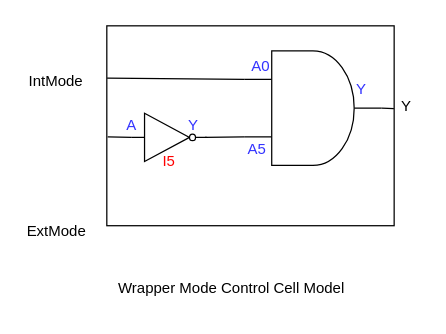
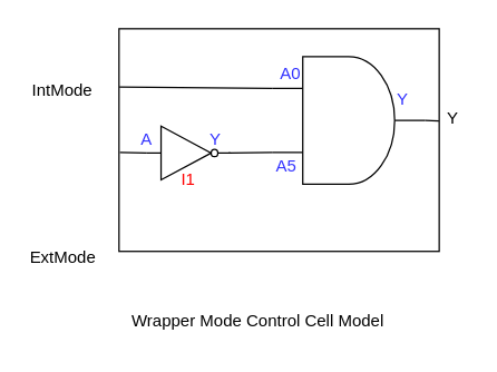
  <mxCell id="0" />
  <mxCell id="1" parent="0" />
  <mxCell id="2" value="" style="rounded=0;whiteSpace=wrap;html=1;" vertex="1" parent="1"><mxGeometry x="85" y="20" width="230" height="160" as="geometry" /></mxCell>
  <mxCell id="3" value="" style="group" vertex="1" connectable="0" parent="1"><mxGeometry x="85" y="90" width="89" height="45" as="geometry" /></mxCell>
  <mxCell id="4" value="&lt;font style=&quot;color: rgb(51, 51, 255);&quot;&gt;A&lt;/font&gt;" style="text;html=1;align=center;verticalAlign=middle;whiteSpace=wrap;rounded=0;" vertex="1" parent="3"><mxGeometry x="10" width="20" height="20" as="geometry" /></mxCell>
  <mxCell id="5" value="" style="verticalLabelPosition=bottom;shadow=0;dashed=0;align=center;html=1;verticalAlign=top;shape=mxgraph.electrical.logic_gates.inverter_2" vertex="1" parent="3"><mxGeometry x="20" width="60" height="38.571" as="geometry" /></mxCell>
- <mxCell id="6" value="&lt;font style=&quot;color: rgb(255, 0, 0);&quot;&gt;I5&lt;/font&gt;" style="text;html=1;align=center;verticalAlign=middle;whiteSpace=wrap;rounded=0;" vertex="1" parent="3"><mxGeometry x="41" y="32.143" width="18" height="12.857" as="geometry" /></mxCell>
+ <mxCell id="6" value="&lt;font style=&quot;color: rgb(255, 0, 0);&quot;&gt;I1&lt;/font&gt;" style="text;html=1;align=center;verticalAlign=middle;whiteSpace=wrap;rounded=0;" vertex="1" parent="3"><mxGeometry x="41" y="32.143" width="18" height="12.857" as="geometry" /></mxCell>
  <mxCell id="7" value="&lt;font style=&quot;color: rgb(51, 51, 255);&quot;&gt;Y&lt;/font&gt;" style="text;html=1;align=center;verticalAlign=middle;whiteSpace=wrap;rounded=0;" vertex="1" parent="3"><mxGeometry x="59" width="21" height="20" as="geometry" /></mxCell>
  <mxCell id="8" value="" style="group" vertex="1" connectable="0" parent="1"><mxGeometry x="195" y="40" width="110" height="130" as="geometry" /></mxCell>
  <mxCell id="9" value="&lt;font style=&quot;color: rgb(51, 51, 255);&quot;&gt;Y&lt;/font&gt;" style="text;html=1;align=center;verticalAlign=middle;whiteSpace=wrap;rounded=0;" vertex="1" parent="8"><mxGeometry x="88" y="21.898" width="12.1" height="18.77" as="geometry" /></mxCell>
  <mxCell id="10" value="" style="group" vertex="1" connectable="0" parent="8"><mxGeometry width="110.0" height="130.0" as="geometry" /></mxCell>
  <mxCell id="11" value="&lt;font style=&quot;color: rgb(51, 51, 255);&quot;&gt;A0&lt;/font&gt;" style="text;html=1;align=center;verticalAlign=middle;whiteSpace=wrap;rounded=0;" vertex="1" parent="10"><mxGeometry x="5.5" width="15.4" height="25.027" as="geometry" /></mxCell>
  <mxCell id="12" value="" style="verticalLabelPosition=bottom;shadow=0;dashed=0;align=center;html=1;verticalAlign=top;shape=mxgraph.electrical.logic_gates.logic_gate;operation=and;" vertex="1" parent="10"><mxGeometry width="110.0" height="91.765" as="geometry" /></mxCell>
  <mxCell id="13" value="&lt;font style=&quot;color: rgb(51, 51, 255);&quot;&gt;A5&lt;/font&gt;" style="text;html=1;align=center;verticalAlign=middle;whiteSpace=wrap;rounded=0;" vertex="1" parent="10"><mxGeometry y="66.734" width="20.9" height="25.027" as="geometry" /></mxCell>
  <mxCell id="14" value="" style="endArrow=none;html=1;rounded=0;exitX=0.976;exitY=0.5;exitDx=0;exitDy=0;exitPerimeter=0;entryX=0;entryY=0.75;entryDx=0;entryDy=0;entryPerimeter=0;" edge="1" parent="1" source="5" target="12"><mxGeometry width="50" height="50" relative="1" as="geometry"><mxPoint x="235" y="140" as="sourcePoint" /><mxPoint x="285" y="90" as="targetPoint" /></mxGeometry></mxCell>
  <mxCell id="15" value="IntMode" style="text;html=1;align=center;verticalAlign=middle;whiteSpace=wrap;rounded=0;" vertex="1" parent="1"><mxGeometry x="20" y="50" width="49" height="30" as="geometry" /></mxCell>
  <mxCell id="16" value="ExtMode" style="text;html=1;align=center;verticalAlign=middle;whiteSpace=wrap;rounded=0;" vertex="1" parent="1"><mxGeometry x="20" y="170" width="50" height="30" as="geometry" /></mxCell>
  <mxCell id="17" value="Y" style="text;html=1;align=center;verticalAlign=middle;whiteSpace=wrap;rounded=0;" vertex="1" parent="1"><mxGeometry x="315" y="70" width="20" height="30" as="geometry" /></mxCell>
  <mxCell id="18" value="" style="endArrow=none;html=1;rounded=0;entryX=0;entryY=0.25;entryDx=0;entryDy=0;entryPerimeter=0;exitX=0.001;exitY=0.262;exitDx=0;exitDy=0;exitPerimeter=0;" edge="1" parent="1" source="2" target="12"><mxGeometry width="50" height="50" relative="1" as="geometry"><mxPoint x="35" y="120" as="sourcePoint" /><mxPoint x="85" y="70" as="targetPoint" /></mxGeometry></mxCell>
  <mxCell id="19" value="" style="endArrow=none;html=1;rounded=0;entryX=0;entryY=0.5;entryDx=0;entryDy=0;entryPerimeter=0;exitX=0.003;exitY=0.556;exitDx=0;exitDy=0;exitPerimeter=0;" edge="1" parent="1" source="2" target="5"><mxGeometry width="50" height="50" relative="1" as="geometry"><mxPoint x="35" y="120" as="sourcePoint" /><mxPoint x="85" y="70" as="targetPoint" /></mxGeometry></mxCell>
  <mxCell id="20" value="" style="endArrow=none;html=1;rounded=0;exitX=1;exitY=0.5;exitDx=0;exitDy=0;exitPerimeter=0;entryX=0.999;entryY=0.414;entryDx=0;entryDy=0;entryPerimeter=0;" edge="1" parent="1" source="12" target="2"><mxGeometry width="50" height="50" relative="1" as="geometry"><mxPoint x="285" y="130" as="sourcePoint" /><mxPoint x="335" y="80" as="targetPoint" /></mxGeometry></mxCell>
  <mxCell id="21" value="Wrapper Mode Control Cell Model" style="text;html=1;align=center;verticalAlign=middle;whiteSpace=wrap;rounded=0;" vertex="1" parent="1"><mxGeometry x="90" y="215" width="190" height="30" as="geometry" /></mxCell>
